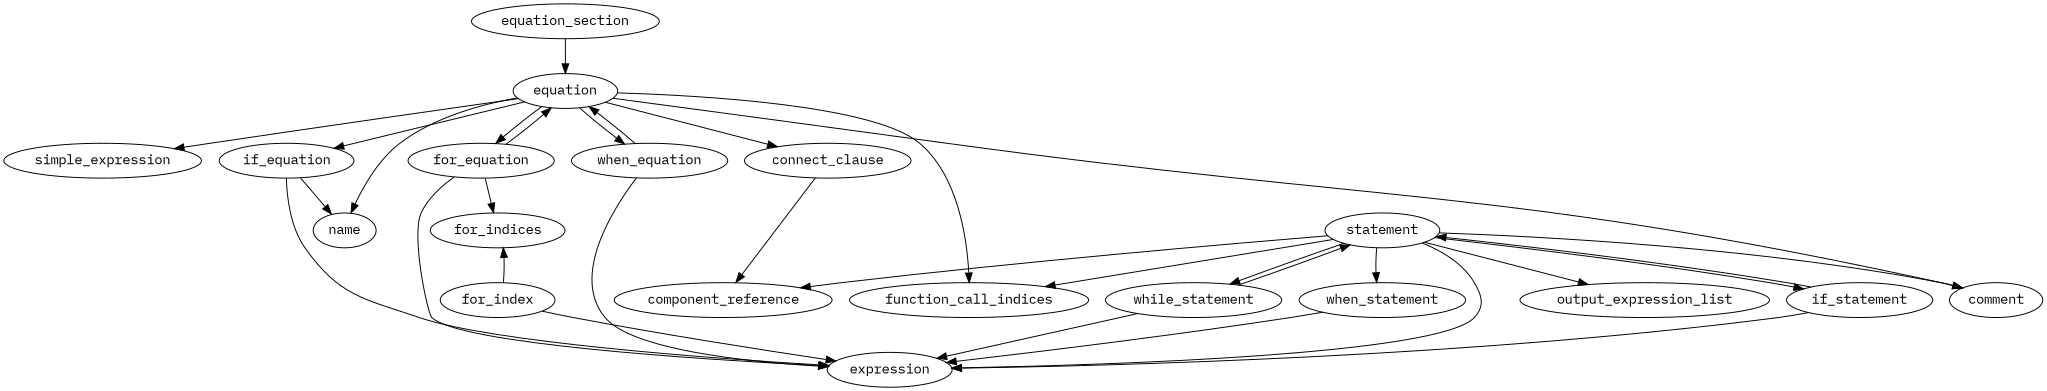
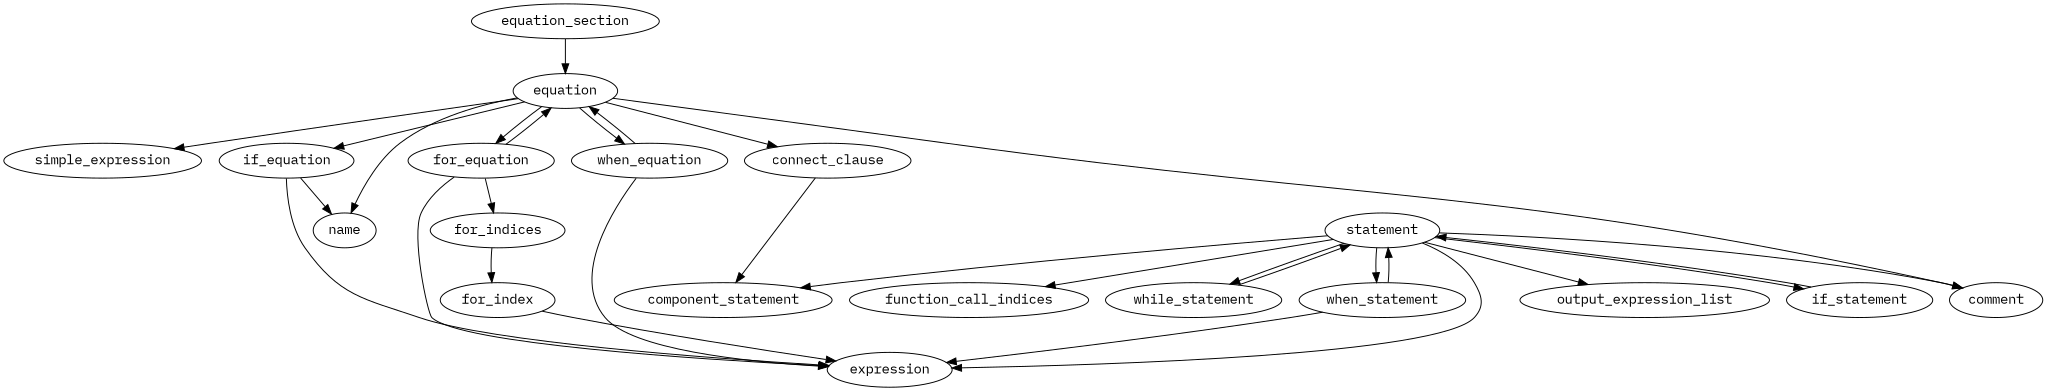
  digraph {
    fontname="IBM Plex Mono"
    node [fontname="IBM Plex Mono"]
    edge [fontname="IBM Plex Mono"]
    equation_section
    equation
    simple_expression
    if_equation
    for_equation
    connect_clause
    when_equation
    name
    n9 [label=function_call_indices]
    comment
    expression
    for_indices
-   component_reference
+   component_reference [label=component_statement]
    statement
    output_expression_list
    if_statement
    while_statement
    when_statement
    for_index
    equation_section -> equation
    equation -> simple_expression
    equation -> if_equation
    equation -> for_equation
    equation -> connect_clause
    equation -> when_equation
    equation -> name
-   equation -> n9
    equation -> comment
    if_equation -> name
    if_equation -> expression
    for_equation -> equation
    for_equation -> expression
    for_equation -> for_indices
    connect_clause -> component_reference
    when_equation -> equation
    when_equation -> expression
-   for_index -> for_indices
+   for_indices -> for_index
    statement -> n9
    statement -> comment
    statement -> expression
    statement -> component_reference
    statement -> output_expression_list
    statement -> if_statement
    statement -> while_statement
    statement -> when_statement
-   if_statement -> expression
    if_statement -> statement
-   while_statement -> expression
    while_statement -> statement
    when_statement -> expression
+   when_statement -> statement
    for_index -> expression
  }
